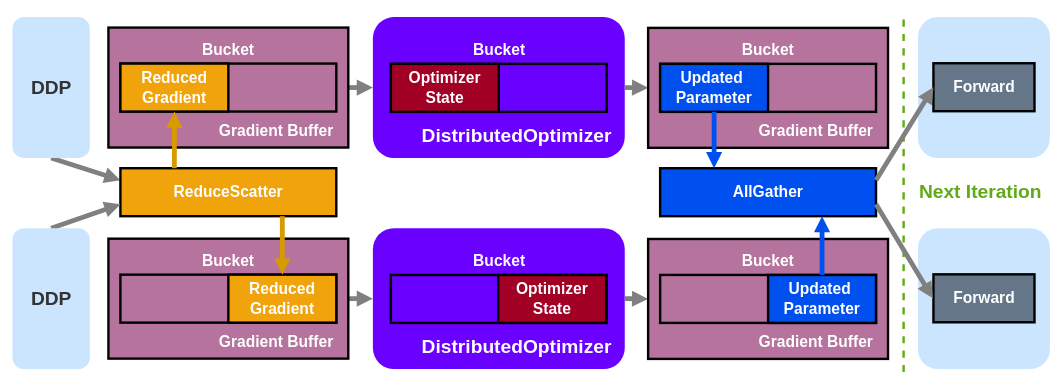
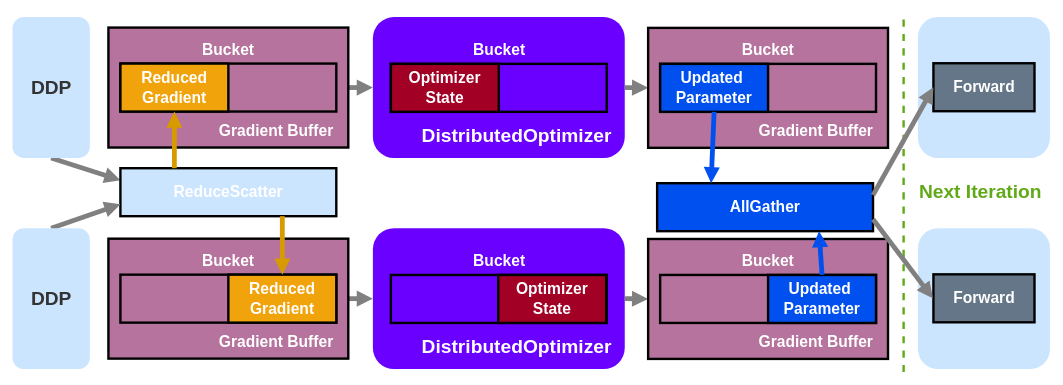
  <mxCell id="0" />
  <mxCell id="1" parent="0" />
  <mxCell id="2" style="rounded=0;orthogonalLoop=1;jettySize=auto;html=1;entryX=0;entryY=0.25;entryDx=0;entryDy=0;strokeColor=#808080;strokeWidth=8;exitX=0.5;exitY=1;exitDx=0;exitDy=0;fontColor=#0073F7;fillColor=#eeeeee;shadow=0;endArrow=block;endFill=1;" edge="1" parent="1" source="42" target="4"><mxGeometry relative="1" as="geometry"><mxPoint x="-200" y="166" as="sourcePoint" /><mxPoint x="-190" y="116" as="targetPoint" /></mxGeometry></mxCell>
- <mxCell id="3" value="&lt;b style=&quot;border-color: var(--border-color);&quot;&gt;AllGather&lt;/b&gt;" style="rounded=1;whiteSpace=wrap;html=1;fontSize=26;fillColor=#0050ef;strokeColor=default;verticalAlign=middle;arcSize=0;fontColor=#ffffff;strokeWidth=4;" vertex="1" parent="1"><mxGeometry x="1100" y="280" width="360" height="80" as="geometry" /></mxCell>
- <mxCell id="4" value="&lt;b style=&quot;border-color: var(--border-color);&quot;&gt;ReduceScatter&lt;/b&gt;" style="rounded=1;whiteSpace=wrap;html=1;fontSize=26;fillColor=#f0a30a;strokeColor=default;verticalAlign=middle;arcSize=0;fontColor=#FFFFFF;strokeWidth=4;" vertex="1" parent="1"><mxGeometry x="200" y="280" width="360" height="80" as="geometry" /></mxCell>
+ <mxCell id="3" value="&lt;b style=&quot;border-color: var(--border-color);&quot;&gt;AllGather&lt;/b&gt;" style="rounded=1;whiteSpace=wrap;html=1;fontSize=26;fillColor=#0050ef;strokeColor=default;verticalAlign=middle;arcSize=0;fontColor=#ffffff;strokeWidth=4;" vertex="1" parent="1"><mxGeometry x="1095" y="305" width="360" height="80" as="geometry" /></mxCell>
+ <mxCell id="4" value="&lt;b style=&quot;border-color: var(--border-color);&quot;&gt;ReduceScatter&lt;/b&gt;" style="rounded=1;whiteSpace=wrap;html=1;fontSize=26;fillColor=#cce5ff;strokeColor=default;verticalAlign=middle;arcSize=0;fontColor=#FFFFFF;strokeWidth=4;" vertex="1" parent="1"><mxGeometry x="200" y="280" width="360" height="80" as="geometry" /></mxCell>
  <mxCell id="5" value="&lt;b style=&quot;border-color: var(--border-color); font-family: Helvetica; font-size: 32px; font-style: normal; font-variant-ligatures: normal; font-variant-caps: normal; letter-spacing: normal; orphans: 2; text-align: center; text-indent: 0px; text-transform: none; widows: 2; word-spacing: 0px; -webkit-text-stroke-width: 0px; text-decoration-thickness: initial; text-decoration-style: initial; text-decoration-color: initial;&quot;&gt;Next Iteration&lt;/b&gt;" style="text;whiteSpace=wrap;html=1;labelBackgroundColor=none;fontColor=#60A917;verticalAlign=middle;" vertex="1" parent="1"><mxGeometry x="1530" y="290" width="220" height="60" as="geometry" /></mxCell>
  <mxCell id="6" value="" style="endArrow=none;html=1;rounded=0;fontSize=12;dashed=1;strokeWidth=4;strokeColor=#60A917;fontColor=#60A917;fillColor=#60a917;" edge="1" parent="1"><mxGeometry width="50" height="50" relative="1" as="geometry"><mxPoint x="1506" y="620" as="sourcePoint" /><mxPoint x="1506" y="20" as="targetPoint" /></mxGeometry></mxCell>
  <mxCell id="7" style="rounded=0;orthogonalLoop=1;jettySize=auto;html=1;entryX=0;entryY=0.75;entryDx=0;entryDy=0;strokeColor=#808080;strokeWidth=8;exitX=0.5;exitY=0;exitDx=0;exitDy=0;fontColor=#0073F7;fillColor=#eeeeee;shadow=0;endArrow=block;endFill=1;" edge="1" parent="1" source="18" target="4"><mxGeometry relative="1" as="geometry"><mxPoint x="95" y="273" as="sourcePoint" /><mxPoint x="210" y="310" as="targetPoint" /></mxGeometry></mxCell>
  <mxCell id="8" value="" style="group" vertex="1" connectable="0" parent="1"><mxGeometry x="1530" y="380" width="220" height="235" as="geometry" /></mxCell>
  <mxCell id="9" value="" style="rounded=1;whiteSpace=wrap;html=1;fillColor=#cce5ff;strokeWidth=4;strokeColor=none;" vertex="1" parent="8"><mxGeometry width="220.0" height="235" as="geometry" /></mxCell>
  <mxCell id="10" value="&lt;span style=&quot;font-family: Helvetica; font-style: normal; font-variant-ligatures: normal; font-variant-caps: normal; letter-spacing: normal; orphans: 2; text-indent: 0px; text-transform: none; widows: 2; word-spacing: 0px; -webkit-text-stroke-width: 0px; text-decoration-thickness: initial; text-decoration-style: initial; text-decoration-color: initial; float: none; font-size: 32px; display: inline !important;&quot;&gt;&lt;font style=&quot;font-size: 32px;&quot;&gt;&lt;br&gt;&lt;/font&gt;&lt;/span&gt;" style="text;whiteSpace=wrap;html=1;align=center;verticalAlign=middle;fontColor=#333333;fontSize=32;" vertex="1" parent="8"><mxGeometry x="24.729" y="95.093" width="170.543" height="43.721" as="geometry" /></mxCell>
  <mxCell id="11" value="&lt;b&gt;Forward&lt;/b&gt;" style="rounded=1;whiteSpace=wrap;html=1;fontSize=26;fillColor=#647687;strokeColor=default;verticalAlign=middle;arcSize=0;fontColor=#ffffff;strokeWidth=4;" vertex="1" parent="8"><mxGeometry x="25.745" y="76.95" width="168.511" height="80" as="geometry" /></mxCell>
  <mxCell id="12" value="" style="rounded=1;whiteSpace=wrap;html=1;fillColor=#6a00ff;strokeWidth=4;strokeColor=none;fontColor=#ffffff;container=0;" vertex="1" parent="1"><mxGeometry x="621" y="380" width="420" height="235" as="geometry" /></mxCell>
  <mxCell id="13" value="" style="rounded=1;whiteSpace=wrap;html=1;fontSize=26;fillColor=#6a00ff;strokeColor=#000000;verticalAlign=middle;arcSize=0;fontColor=#ffffff;strokeWidth=4;container=0;" vertex="1" parent="1"><mxGeometry x="651" y="458" width="360" height="80" as="geometry" /></mxCell>
  <mxCell id="14" value="&lt;b&gt;Optimizer &lt;br&gt;State&lt;/b&gt;" style="rounded=1;whiteSpace=wrap;html=1;fontSize=26;fillColor=#a20025;strokeColor=#000000;verticalAlign=middle;arcSize=0;fontColor=#ffffff;strokeWidth=4;container=0;" vertex="1" parent="1"><mxGeometry x="830" y="458" width="180" height="80" as="geometry" /></mxCell>
  <mxCell id="15" value="&lt;b style=&quot;border-color: var(--border-color); font-family: Helvetica; font-size: 26px; font-style: normal; font-variant-ligatures: normal; font-variant-caps: normal; letter-spacing: normal; orphans: 2; text-indent: 0px; text-transform: none; widows: 2; word-spacing: 0px; -webkit-text-stroke-width: 0px; text-decoration-thickness: initial; text-decoration-style: initial; text-decoration-color: initial;&quot;&gt;Bucket&lt;/b&gt;" style="text;whiteSpace=wrap;html=1;labelBackgroundColor=none;align=center;verticalAlign=middle;fontColor=#FFFFFF;" vertex="1" parent="1"><mxGeometry x="772" y="408.5" width="120" height="50" as="geometry" /></mxCell>
  <mxCell id="16" value="&lt;span style=&quot;orphans: 2; text-indent: 0px; widows: 2; text-decoration-thickness: initial; text-decoration-style: initial; text-decoration-color: initial; float: none; display: inline !important;&quot;&gt;&lt;font style=&quot;&quot;&gt;&lt;b&gt;DistributedOptimizer&lt;/b&gt;&lt;br&gt;&lt;/font&gt;&lt;/span&gt;" style="text;whiteSpace=wrap;html=1;align=center;verticalAlign=middle;fontColor=#FFFFFF;fontSize=32;" vertex="1" parent="1"><mxGeometry x="701" y="557.5" width="320" height="40" as="geometry" /></mxCell>
  <mxCell id="17" value="" style="group" vertex="1" connectable="0" parent="1"><mxGeometry x="20" y="380" width="129" height="235" as="geometry" /></mxCell>
  <mxCell id="18" value="" style="rounded=1;whiteSpace=wrap;html=1;fillColor=#cce5ff;strokeWidth=4;strokeColor=none;" vertex="1" parent="17"><mxGeometry width="129" height="235" as="geometry" /></mxCell>
  <mxCell id="19" value="&lt;span style=&quot;font-family: Helvetica; font-style: normal; font-variant-ligatures: normal; font-variant-caps: normal; letter-spacing: normal; orphans: 2; text-indent: 0px; text-transform: none; widows: 2; word-spacing: 0px; -webkit-text-stroke-width: 0px; text-decoration-thickness: initial; text-decoration-style: initial; text-decoration-color: initial; float: none; font-size: 32px; display: inline !important;&quot;&gt;&lt;font style=&quot;font-size: 32px;&quot;&gt;&lt;b&gt;DDP&lt;/b&gt;&lt;br&gt;&lt;/font&gt;&lt;/span&gt;" style="text;whiteSpace=wrap;html=1;align=center;verticalAlign=middle;fontColor=#333333;fontSize=32;" vertex="1" parent="17"><mxGeometry x="14.5" y="95.093" width="100" height="43.721" as="geometry" /></mxCell>
  <mxCell id="20" style="rounded=0;orthogonalLoop=1;jettySize=auto;html=1;strokeColor=#808080;strokeWidth=8;exitX=1;exitY=0.5;exitDx=0;exitDy=0;fontColor=#0073F7;fillColor=#a20025;shadow=0;endArrow=block;endFill=1;entryX=0;entryY=0.5;entryDx=0;entryDy=0;" edge="1" parent="1" source="27" target="12"><mxGeometry relative="1" as="geometry"><mxPoint x="1305" y="660" as="sourcePoint" /><mxPoint x="1700" y="535" as="targetPoint" /></mxGeometry></mxCell>
  <mxCell id="21" style="rounded=0;orthogonalLoop=1;jettySize=auto;html=1;entryX=0;entryY=0.5;entryDx=0;entryDy=0;strokeColor=#808080;strokeWidth=8;fontColor=#0073F7;fillColor=#eeeeee;shadow=0;endArrow=block;endFill=1;exitX=1;exitY=0.5;exitDx=0;exitDy=0;" edge="1" parent="1" source="12" target="22"><mxGeometry relative="1" as="geometry"><mxPoint x="2200" y="535" as="sourcePoint" /><mxPoint x="1710" y="545" as="targetPoint" /></mxGeometry></mxCell>
  <mxCell id="22" value="" style="rounded=1;whiteSpace=wrap;html=1;fontSize=26;fillColor=#B5739D;strokeColor=default;verticalAlign=middle;arcSize=0;fontColor=#FFFFFF;strokeWidth=4;" vertex="1" parent="1"><mxGeometry x="1080" y="398" width="400" height="200" as="geometry" /></mxCell>
  <mxCell id="23" value="&lt;b style=&quot;border-color: var(--border-color); font-family: Helvetica; font-size: 26px; font-style: normal; font-variant-ligatures: normal; font-variant-caps: normal; letter-spacing: normal; orphans: 2; text-indent: 0px; text-transform: none; widows: 2; word-spacing: 0px; -webkit-text-stroke-width: 0px; text-decoration-thickness: initial; text-decoration-style: initial; text-decoration-color: initial;&quot;&gt;Gradient Buffer&lt;/b&gt;" style="text;whiteSpace=wrap;html=1;fontSize=26;fontColor=#FFFFFF;labelBackgroundColor=none;align=center;verticalAlign=middle;" vertex="1" parent="1"><mxGeometry x="1260" y="552" width="200" height="35" as="geometry" /></mxCell>
  <mxCell id="24" value="" style="rounded=1;whiteSpace=wrap;html=1;fontSize=26;fillColor=#B5739D;strokeColor=default;verticalAlign=middle;arcSize=0;fontColor=#FFFFFF;strokeWidth=4;" vertex="1" parent="1"><mxGeometry x="1100" y="458" width="360" height="80" as="geometry" /></mxCell>
  <mxCell id="25" value="&lt;b&gt;Updated&amp;nbsp;&lt;br&gt;&lt;/b&gt;&lt;b style=&quot;border-color: var(--border-color);&quot;&gt;Parameter&lt;/b&gt;" style="rounded=1;whiteSpace=wrap;html=1;fontSize=26;fillColor=#0050ef;strokeColor=default;verticalAlign=middle;arcSize=0;fontColor=#ffffff;strokeWidth=4;" vertex="1" parent="1"><mxGeometry x="1280" y="458" width="180" height="80" as="geometry" /></mxCell>
  <mxCell id="26" value="&lt;b style=&quot;border-color: var(--border-color); color: rgb(255, 255, 255); font-family: Helvetica; font-size: 26px; font-style: normal; font-variant-ligatures: normal; font-variant-caps: normal; letter-spacing: normal; orphans: 2; text-indent: 0px; text-transform: none; widows: 2; word-spacing: 0px; -webkit-text-stroke-width: 0px; text-decoration-thickness: initial; text-decoration-style: initial; text-decoration-color: initial;&quot;&gt;Bucket&lt;/b&gt;" style="text;whiteSpace=wrap;html=1;labelBackgroundColor=none;align=center;verticalAlign=middle;" vertex="1" parent="1"><mxGeometry x="1220" y="408.5" width="120" height="50" as="geometry" /></mxCell>
  <mxCell id="27" value="" style="rounded=1;whiteSpace=wrap;html=1;fontSize=26;fillColor=#B5739D;strokeColor=default;verticalAlign=middle;arcSize=0;fontColor=#FFFFFF;strokeWidth=4;" vertex="1" parent="1"><mxGeometry x="180" y="397.5" width="400" height="200" as="geometry" /></mxCell>
  <mxCell id="28" value="&lt;b style=&quot;border-color: var(--border-color); font-family: Helvetica; font-size: 26px; font-style: normal; font-variant-ligatures: normal; font-variant-caps: normal; letter-spacing: normal; orphans: 2; text-indent: 0px; text-transform: none; widows: 2; word-spacing: 0px; -webkit-text-stroke-width: 0px; text-decoration-thickness: initial; text-decoration-style: initial; text-decoration-color: initial;&quot;&gt;Gradient Buffer&lt;/b&gt;" style="text;whiteSpace=wrap;html=1;fontSize=26;fontColor=#FFFFFF;labelBackgroundColor=none;align=center;verticalAlign=middle;" vertex="1" parent="1"><mxGeometry x="360" y="552" width="200" height="35" as="geometry" /></mxCell>
  <mxCell id="29" value="" style="rounded=1;whiteSpace=wrap;html=1;fontSize=26;fillColor=#B5739D;strokeColor=default;verticalAlign=middle;arcSize=0;fontColor=#FFFFFF;strokeWidth=4;" vertex="1" parent="1"><mxGeometry x="200" y="457.5" width="360" height="80" as="geometry" /></mxCell>
  <mxCell id="30" value="&lt;b&gt;Reduced &lt;br&gt;Gradient&lt;/b&gt;" style="rounded=1;whiteSpace=wrap;html=1;fontSize=26;fillColor=#f0a30a;strokeColor=default;verticalAlign=middle;arcSize=0;fontColor=#FFFFFF;strokeWidth=4;" vertex="1" parent="1"><mxGeometry x="380" y="457.5" width="180" height="80" as="geometry" /></mxCell>
  <mxCell id="31" value="&lt;b style=&quot;border-color: var(--border-color); color: rgb(255, 255, 255); font-family: Helvetica; font-size: 26px; font-style: normal; font-variant-ligatures: normal; font-variant-caps: normal; letter-spacing: normal; orphans: 2; text-indent: 0px; text-transform: none; widows: 2; word-spacing: 0px; -webkit-text-stroke-width: 0px; text-decoration-thickness: initial; text-decoration-style: initial; text-decoration-color: initial;&quot;&gt;Bucket&lt;/b&gt;" style="text;whiteSpace=wrap;html=1;labelBackgroundColor=none;align=center;verticalAlign=middle;" vertex="1" parent="1"><mxGeometry x="320" y="408.5" width="120" height="50" as="geometry" /></mxCell>
  <mxCell id="32" value="" style="group" vertex="1" connectable="0" parent="1"><mxGeometry x="1530" y="28" width="220" height="235" as="geometry" /></mxCell>
  <mxCell id="33" value="" style="rounded=1;whiteSpace=wrap;html=1;fillColor=#cce5ff;strokeWidth=4;strokeColor=none;" vertex="1" parent="32"><mxGeometry width="220.0" height="235" as="geometry" /></mxCell>
  <mxCell id="34" value="&lt;span style=&quot;font-family: Helvetica; font-style: normal; font-variant-ligatures: normal; font-variant-caps: normal; letter-spacing: normal; orphans: 2; text-indent: 0px; text-transform: none; widows: 2; word-spacing: 0px; -webkit-text-stroke-width: 0px; text-decoration-thickness: initial; text-decoration-style: initial; text-decoration-color: initial; float: none; font-size: 32px; display: inline !important;&quot;&gt;&lt;font style=&quot;font-size: 32px;&quot;&gt;&lt;br&gt;&lt;/font&gt;&lt;/span&gt;" style="text;whiteSpace=wrap;html=1;align=center;verticalAlign=middle;fontColor=#333333;fontSize=32;" vertex="1" parent="32"><mxGeometry x="24.729" y="95.093" width="170.543" height="43.721" as="geometry" /></mxCell>
  <mxCell id="35" value="&lt;b&gt;Forward&lt;/b&gt;" style="rounded=1;whiteSpace=wrap;html=1;fontSize=26;fillColor=#647687;strokeColor=default;verticalAlign=middle;arcSize=0;fontColor=#ffffff;strokeWidth=4;" vertex="1" parent="32"><mxGeometry x="25.745" y="76.95" width="168.511" height="80" as="geometry" /></mxCell>
  <mxCell id="36" value="" style="rounded=1;whiteSpace=wrap;html=1;fillColor=#6a00ff;strokeWidth=4;strokeColor=none;fontColor=#ffffff;container=0;" vertex="1" parent="1"><mxGeometry x="621" y="28" width="420" height="235" as="geometry" /></mxCell>
  <mxCell id="37" value="" style="rounded=1;whiteSpace=wrap;html=1;fontSize=26;fillColor=#6a00ff;strokeColor=#000000;verticalAlign=middle;arcSize=0;fontColor=#ffffff;strokeWidth=4;container=0;" vertex="1" parent="1"><mxGeometry x="651" y="106" width="360" height="80" as="geometry" /></mxCell>
  <mxCell id="38" value="&lt;b&gt;Optimizer &lt;br&gt;State&lt;/b&gt;" style="rounded=1;whiteSpace=wrap;html=1;fontSize=26;fillColor=#a20025;strokeColor=#000000;verticalAlign=middle;arcSize=0;fontColor=#ffffff;strokeWidth=4;container=0;" vertex="1" parent="1"><mxGeometry x="651" y="106" width="180" height="80" as="geometry" /></mxCell>
  <mxCell id="39" value="&lt;b style=&quot;border-color: var(--border-color); font-family: Helvetica; font-size: 26px; font-style: normal; font-variant-ligatures: normal; font-variant-caps: normal; letter-spacing: normal; orphans: 2; text-indent: 0px; text-transform: none; widows: 2; word-spacing: 0px; -webkit-text-stroke-width: 0px; text-decoration-thickness: initial; text-decoration-style: initial; text-decoration-color: initial;&quot;&gt;Bucket&lt;/b&gt;" style="text;whiteSpace=wrap;html=1;labelBackgroundColor=none;align=center;verticalAlign=middle;fontColor=#FFFFFF;" vertex="1" parent="1"><mxGeometry x="772" y="56.5" width="120" height="50" as="geometry" /></mxCell>
  <mxCell id="40" value="&lt;span style=&quot;orphans: 2; text-indent: 0px; widows: 2; text-decoration-thickness: initial; text-decoration-style: initial; text-decoration-color: initial; float: none; display: inline !important;&quot;&gt;&lt;font style=&quot;&quot;&gt;&lt;b&gt;DistributedOptimizer&lt;/b&gt;&lt;br&gt;&lt;/font&gt;&lt;/span&gt;" style="text;whiteSpace=wrap;html=1;align=center;verticalAlign=middle;fontColor=#FFFFFF;fontSize=32;" vertex="1" parent="1"><mxGeometry x="701" y="205.5" width="320" height="40" as="geometry" /></mxCell>
  <mxCell id="41" value="" style="group" vertex="1" connectable="0" parent="1"><mxGeometry x="20" y="28" width="129" height="235" as="geometry" /></mxCell>
  <mxCell id="42" value="" style="rounded=1;whiteSpace=wrap;html=1;fillColor=#cce5ff;strokeWidth=4;strokeColor=none;" parent="41" vertex="1"><mxGeometry width="129" height="235" as="geometry" /></mxCell>
  <mxCell id="43" value="&lt;span style=&quot;font-family: Helvetica; font-style: normal; font-variant-ligatures: normal; font-variant-caps: normal; letter-spacing: normal; orphans: 2; text-indent: 0px; text-transform: none; widows: 2; word-spacing: 0px; -webkit-text-stroke-width: 0px; text-decoration-thickness: initial; text-decoration-style: initial; text-decoration-color: initial; float: none; font-size: 32px; display: inline !important;&quot;&gt;&lt;font style=&quot;font-size: 32px;&quot;&gt;&lt;b&gt;DDP&lt;/b&gt;&lt;br&gt;&lt;/font&gt;&lt;/span&gt;" style="text;whiteSpace=wrap;html=1;align=center;verticalAlign=middle;fontColor=#333333;fontSize=32;" vertex="1" parent="41"><mxGeometry x="14.5" y="95.093" width="100" height="43.721" as="geometry" /></mxCell>
  <mxCell id="44" style="rounded=0;orthogonalLoop=1;jettySize=auto;html=1;strokeColor=#808080;strokeWidth=8;exitX=1;exitY=0.5;exitDx=0;exitDy=0;fontColor=#0073F7;fillColor=#a20025;shadow=0;endArrow=block;endFill=1;entryX=0;entryY=0.5;entryDx=0;entryDy=0;" edge="1" parent="1" source="51" target="36"><mxGeometry relative="1" as="geometry"><mxPoint x="1305" y="308" as="sourcePoint" /><mxPoint x="1700" y="183" as="targetPoint" /></mxGeometry></mxCell>
  <mxCell id="45" style="rounded=0;orthogonalLoop=1;jettySize=auto;html=1;entryX=0;entryY=0.5;entryDx=0;entryDy=0;strokeColor=#808080;strokeWidth=8;fontColor=#0073F7;fillColor=#eeeeee;shadow=0;endArrow=block;endFill=1;exitX=1;exitY=0.5;exitDx=0;exitDy=0;" edge="1" parent="1" source="36" target="46"><mxGeometry relative="1" as="geometry"><mxPoint x="2200" y="183" as="sourcePoint" /><mxPoint x="1710" y="193" as="targetPoint" /></mxGeometry></mxCell>
  <mxCell id="46" value="" style="rounded=1;whiteSpace=wrap;html=1;fontSize=26;fillColor=#B5739D;strokeColor=default;verticalAlign=middle;arcSize=0;fontColor=#FFFFFF;strokeWidth=4;" vertex="1" parent="1"><mxGeometry x="1080" y="46" width="400" height="200" as="geometry" /></mxCell>
  <mxCell id="47" value="&lt;b style=&quot;border-color: var(--border-color); font-family: Helvetica; font-size: 26px; font-style: normal; font-variant-ligatures: normal; font-variant-caps: normal; letter-spacing: normal; orphans: 2; text-indent: 0px; text-transform: none; widows: 2; word-spacing: 0px; -webkit-text-stroke-width: 0px; text-decoration-thickness: initial; text-decoration-style: initial; text-decoration-color: initial;&quot;&gt;Gradient Buffer&lt;/b&gt;" style="text;whiteSpace=wrap;html=1;fontSize=26;fontColor=#FFFFFF;labelBackgroundColor=none;align=center;verticalAlign=middle;" vertex="1" parent="1"><mxGeometry x="1260" y="200" width="200" height="35" as="geometry" /></mxCell>
  <mxCell id="48" value="" style="rounded=1;whiteSpace=wrap;html=1;fontSize=26;fillColor=#B5739D;strokeColor=default;verticalAlign=middle;arcSize=0;fontColor=#FFFFFF;strokeWidth=4;" vertex="1" parent="1"><mxGeometry x="1100" y="106" width="360" height="80" as="geometry" /></mxCell>
  <mxCell id="49" value="&lt;b&gt;Updated&amp;nbsp;&lt;br&gt;&lt;/b&gt;&lt;b style=&quot;border-color: var(--border-color);&quot;&gt;Parameter&lt;/b&gt;" style="rounded=1;whiteSpace=wrap;html=1;fontSize=26;fillColor=#0050ef;strokeColor=default;verticalAlign=middle;arcSize=0;fontColor=#ffffff;strokeWidth=4;" vertex="1" parent="1"><mxGeometry x="1100" y="106" width="180" height="80" as="geometry" /></mxCell>
  <mxCell id="50" value="&lt;b style=&quot;border-color: var(--border-color); color: rgb(255, 255, 255); font-family: Helvetica; font-size: 26px; font-style: normal; font-variant-ligatures: normal; font-variant-caps: normal; letter-spacing: normal; orphans: 2; text-indent: 0px; text-transform: none; widows: 2; word-spacing: 0px; -webkit-text-stroke-width: 0px; text-decoration-thickness: initial; text-decoration-style: initial; text-decoration-color: initial;&quot;&gt;Bucket&lt;/b&gt;" style="text;whiteSpace=wrap;html=1;labelBackgroundColor=none;align=center;verticalAlign=middle;" vertex="1" parent="1"><mxGeometry x="1220" y="56.5" width="120" height="50" as="geometry" /></mxCell>
  <mxCell id="51" value="" style="rounded=1;whiteSpace=wrap;html=1;fontSize=26;fillColor=#B5739D;strokeColor=default;verticalAlign=middle;arcSize=0;fontColor=#FFFFFF;strokeWidth=4;" vertex="1" parent="1"><mxGeometry x="180" y="45.5" width="400" height="200" as="geometry" /></mxCell>
  <mxCell id="52" value="&lt;b style=&quot;border-color: var(--border-color); font-family: Helvetica; font-size: 26px; font-style: normal; font-variant-ligatures: normal; font-variant-caps: normal; letter-spacing: normal; orphans: 2; text-indent: 0px; text-transform: none; widows: 2; word-spacing: 0px; -webkit-text-stroke-width: 0px; text-decoration-thickness: initial; text-decoration-style: initial; text-decoration-color: initial;&quot;&gt;Gradient Buffer&lt;/b&gt;" style="text;whiteSpace=wrap;html=1;fontSize=26;fontColor=#FFFFFF;labelBackgroundColor=none;align=center;verticalAlign=middle;" vertex="1" parent="1"><mxGeometry x="360" y="200" width="200" height="35" as="geometry" /></mxCell>
  <mxCell id="53" value="" style="rounded=1;whiteSpace=wrap;html=1;fontSize=26;fillColor=#B5739D;strokeColor=default;verticalAlign=middle;arcSize=0;fontColor=#FFFFFF;strokeWidth=4;" vertex="1" parent="1"><mxGeometry x="200" y="105.5" width="360" height="80" as="geometry" /></mxCell>
  <mxCell id="54" value="&lt;b&gt;Reduced &lt;br&gt;Gradient&lt;/b&gt;" style="rounded=1;whiteSpace=wrap;html=1;fontSize=26;fillColor=#f0a30a;strokeColor=default;verticalAlign=middle;arcSize=0;fontColor=#FFFFFF;strokeWidth=4;" vertex="1" parent="1"><mxGeometry x="200" y="105.5" width="180" height="80" as="geometry" /></mxCell>
  <mxCell id="55" value="&lt;b style=&quot;border-color: var(--border-color); color: rgb(255, 255, 255); font-family: Helvetica; font-size: 26px; font-style: normal; font-variant-ligatures: normal; font-variant-caps: normal; letter-spacing: normal; orphans: 2; text-indent: 0px; text-transform: none; widows: 2; word-spacing: 0px; -webkit-text-stroke-width: 0px; text-decoration-thickness: initial; text-decoration-style: initial; text-decoration-color: initial;&quot;&gt;Bucket&lt;/b&gt;" style="text;whiteSpace=wrap;html=1;labelBackgroundColor=none;align=center;verticalAlign=middle;" vertex="1" parent="1"><mxGeometry x="320" y="56.5" width="120" height="50" as="geometry" /></mxCell>
  <mxCell id="56" style="rounded=0;orthogonalLoop=1;jettySize=auto;html=1;entryX=0.5;entryY=1;entryDx=0;entryDy=0;strokeColor=#d79b00;strokeWidth=8;exitX=0.25;exitY=0;exitDx=0;exitDy=0;fontColor=#0073F7;fillColor=#ffe6cc;shadow=0;endArrow=block;endFill=1;" edge="1" parent="1" source="4" target="54"><mxGeometry relative="1" as="geometry"><mxPoint x="25" y="254" as="sourcePoint" /><mxPoint x="200" y="301" as="targetPoint" /></mxGeometry></mxCell>
  <mxCell id="57" style="rounded=0;orthogonalLoop=1;jettySize=auto;html=1;entryX=0.75;entryY=0;entryDx=0;entryDy=0;strokeColor=#d79b00;strokeWidth=8;exitX=0.75;exitY=1;exitDx=0;exitDy=0;fontColor=#0073F7;fillColor=#ffe6cc;shadow=0;endArrow=block;endFill=1;" edge="1" parent="1" source="4" target="29"><mxGeometry relative="1" as="geometry"><mxPoint x="95" y="390" as="sourcePoint" /><mxPoint x="210" y="350" as="targetPoint" /></mxGeometry></mxCell>
  <mxCell id="58" style="rounded=0;orthogonalLoop=1;jettySize=auto;html=1;entryX=0.25;entryY=0;entryDx=0;entryDy=0;strokeColor=#0050EF;strokeWidth=8;exitX=0.5;exitY=1;exitDx=0;exitDy=0;fontColor=#0073F7;fillColor=#0050ef;shadow=0;endArrow=block;endFill=1;" edge="1" parent="1" source="49" target="3"><mxGeometry relative="1" as="geometry"><mxPoint x="1018.67" y="444" as="sourcePoint" /><mxPoint x="1018.67" y="360" as="targetPoint" /></mxGeometry></mxCell>
  <mxCell id="59" style="rounded=0;orthogonalLoop=1;jettySize=auto;html=1;entryX=0.75;entryY=1;entryDx=0;entryDy=0;strokeColor=#0050EF;strokeWidth=8;exitX=0.5;exitY=0;exitDx=0;exitDy=0;fontColor=#0073F7;fillColor=#0050ef;shadow=0;endArrow=block;endFill=1;" edge="1" parent="1" source="25" target="3"><mxGeometry relative="1" as="geometry"><mxPoint x="1200" y="196" as="sourcePoint" /><mxPoint x="1200" y="290" as="targetPoint" /></mxGeometry></mxCell>
  <mxCell id="60" style="rounded=0;orthogonalLoop=1;jettySize=auto;html=1;entryX=0;entryY=0.5;entryDx=0;entryDy=0;strokeColor=#808080;strokeWidth=8;exitX=1;exitY=0.25;exitDx=0;exitDy=0;fontColor=#0073F7;fillColor=#eeeeee;shadow=0;endArrow=block;endFill=1;" edge="1" parent="1" source="3" target="35"><mxGeometry relative="1" as="geometry"><mxPoint x="1405" y="176" as="sourcePoint" /><mxPoint x="1405" y="260" as="targetPoint" /></mxGeometry></mxCell>
  <mxCell id="61" style="rounded=0;orthogonalLoop=1;jettySize=auto;html=1;entryX=0;entryY=0.5;entryDx=0;entryDy=0;strokeColor=#808080;strokeWidth=8;exitX=1;exitY=0.75;exitDx=0;exitDy=0;fontColor=#0073F7;fillColor=#eeeeee;shadow=0;endArrow=block;endFill=1;" edge="1" parent="1" source="3" target="10"><mxGeometry relative="1" as="geometry"><mxPoint x="1470" y="310" as="sourcePoint" /><mxPoint x="1595" y="155" as="targetPoint" /></mxGeometry></mxCell>
